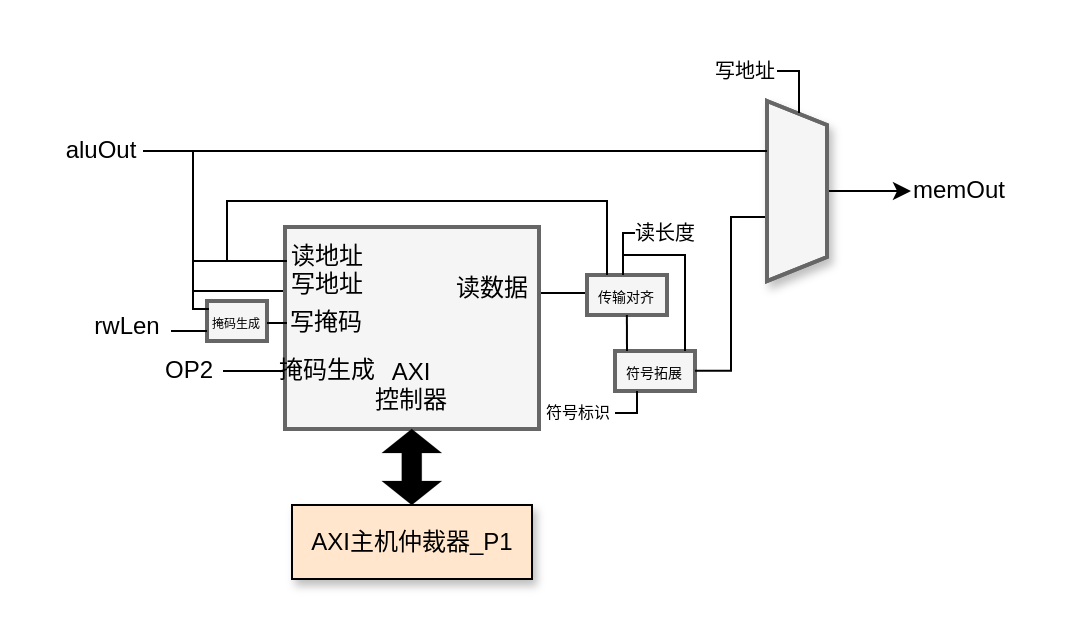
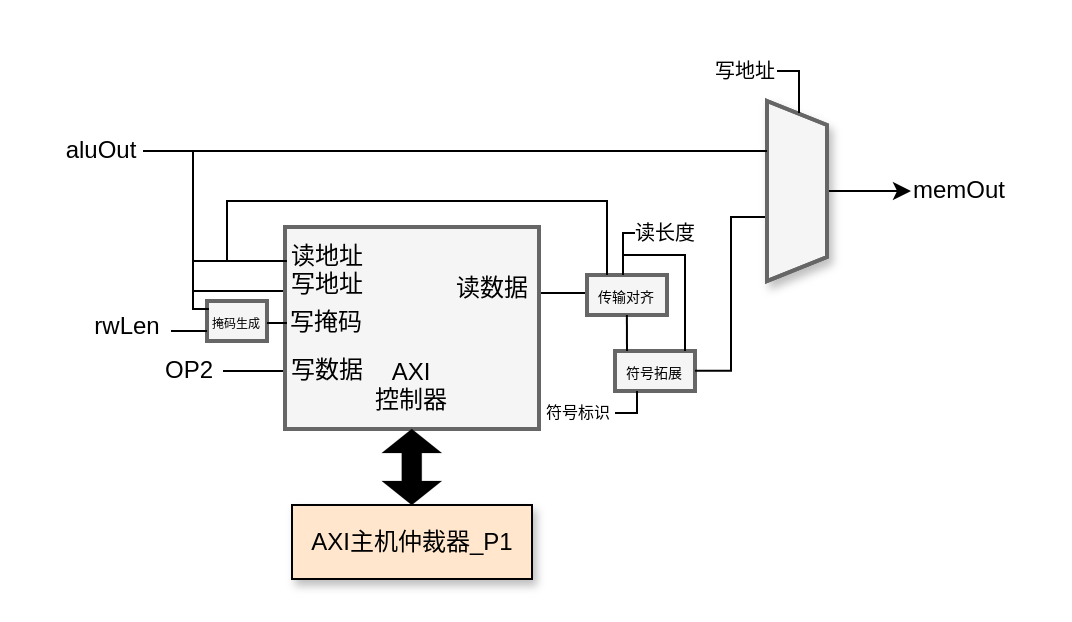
  <mxCell id="0" />
  <mxCell id="1" parent="0" />
  <mxCell id="2" style="edgeStyle=orthogonalEdgeStyle;rounded=0;orthogonalLoop=1;jettySize=auto;html=1;" edge="1" parent="1" source="3"><mxGeometry relative="1" as="geometry"><mxPoint x="455" y="95" as="targetPoint" /></mxGeometry></mxCell>
  <mxCell id="3" value="" style="shape=stencil(7VXRboQgEPwaXhuEWNvHhvb+g9O1klMwwPW8vy+62pwR2rR399bEB3fGGdgdIoQL18geCKNadkD4K2GsOw7cmyy8BbhBrMixPGHJ5lK6HkqPWK0GqBB23poDnFTlZ7nSDVjlR5a/EfoSvhkfLkqjdXBQRrsVc8EHM6l00NIBzSgucp6rB8YR6MMSHXiwSGADuz/b5ndxLZ5uYpvdZ7OLz5cvLaLG9Grj53hoMWMuApI6KFzsZXl4t+aoq+h2ejkewg2x0J35gGRayS4Xdav0hZqtm8yu1D/mv9Svd1/8LC9b4yCVY8A3s5vQxMC5qI2Fb5KoVdvinyG15H9WN8xq4eIjnzSbwCYUb4QJ+AQ=);whiteSpace=wrap;html=1;fillColor=#f5f5f5;strokeColor=#666666;gradientColor=none;rotation=0;shadow=1;strokeWidth=2;align=center;verticalAlign=middle;fontFamily=Helvetica;fontSize=12;fontColor=default;connectable=0;" vertex="1" parent="1"><mxGeometry x="383" y="30" width="30" height="130" as="geometry" /></mxCell>
  <mxCell id="4" value="memOut" style="text;html=1;align=center;verticalAlign=middle;resizable=0;points=[];autosize=1;strokeColor=none;fillColor=none;" vertex="1" parent="1"><mxGeometry x="444" y="80" width="70" height="30" as="geometry" /></mxCell>
  <mxCell id="5" value="" style="endArrow=none;html=1;rounded=0;" edge="1" parent="1"><mxGeometry width="50" height="50" relative="1" as="geometry"><mxPoint x="71" y="75" as="sourcePoint" /><mxPoint x="383" y="75" as="targetPoint" /></mxGeometry></mxCell>
  <mxCell id="6" value="aluOut" style="text;html=1;align=center;verticalAlign=middle;resizable=0;points=[];autosize=1;strokeColor=none;fillColor=none;" vertex="1" parent="1"><mxGeometry x="20" y="60" width="60" height="30" as="geometry" /></mxCell>
  <mxCell id="7" value="&lt;div&gt;&lt;br&gt;&lt;/div&gt;&lt;div&gt;&lt;br&gt;&lt;/div&gt;&lt;div&gt;&lt;br&gt;&lt;/div&gt;&lt;div&gt;&lt;br&gt;&lt;/div&gt;AXI&lt;div&gt;控制器&lt;/div&gt;" style="whiteSpace=wrap;html=1;fillColor=#f5f5f5;strokeColor=#666666;gradientColor=none;rotation=0;shadow=0;strokeWidth=2;align=center;verticalAlign=middle;fontFamily=Helvetica;fontSize=12;fontColor=default;textShadow=0;" vertex="1" parent="1"><mxGeometry x="142" y="113" width="127" height="101" as="geometry" /></mxCell>
- <mxCell id="8" value="读地址&lt;div&gt;写地址&lt;/div&gt;&lt;div&gt;&lt;br&gt;&lt;/div&gt;&lt;div&gt;&lt;br&gt;&lt;/div&gt;&lt;div&gt;掩码生成&lt;/div&gt;" style="text;html=1;align=center;verticalAlign=middle;resizable=1;points=[];autosize=0;strokeColor=none;fillColor=none;movable=1;rotatable=1;deletable=1;editable=1;locked=0;connectable=0;" vertex="1" parent="1"><mxGeometry x="133" y="110" width="60" height="91" as="geometry" /></mxCell>
+ <mxCell id="8" value="读地址&lt;div&gt;写地址&lt;/div&gt;&lt;div&gt;&lt;br&gt;&lt;/div&gt;&lt;div&gt;&lt;br&gt;&lt;/div&gt;&lt;div&gt;写数据&lt;/div&gt;" style="text;html=1;align=center;verticalAlign=middle;resizable=1;points=[];autosize=0;strokeColor=none;fillColor=none;movable=1;rotatable=1;deletable=1;editable=1;locked=0;connectable=0;" vertex="1" parent="1"><mxGeometry x="133" y="110" width="60" height="91" as="geometry" /></mxCell>
  <mxCell id="9" value="" style="shape=flexArrow;endArrow=classic;startArrow=block;html=1;rounded=0;entryX=0.5;entryY=1;entryDx=0;entryDy=0;fillColor=#000000;elbow=vertical;strokeWidth=0;targetPerimeterSpacing=0;startFill=0;startSize=4;endSize=4;" edge="1" parent="1"><mxGeometry width="100" height="100" relative="1" as="geometry"><mxPoint x="205.38" y="252" as="sourcePoint" /><mxPoint x="205.38" y="214" as="targetPoint" /></mxGeometry></mxCell>
  <mxCell id="10" value="AXI主机仲裁器_P1" style="rounded=0;whiteSpace=wrap;html=1;shadow=1;fillColor=#ffe6cc;" vertex="1" parent="1"><mxGeometry x="145.5" y="252" width="120" height="37" as="geometry" /></mxCell>
  <mxCell id="11" value="" style="group" vertex="1" connectable="0" parent="1"><mxGeometry x="69" y="170" width="72" height="30" as="geometry" /></mxCell>
  <mxCell id="12" value="" style="endArrow=none;html=1;rounded=0;" edge="1" parent="11"><mxGeometry width="50" height="50" relative="1" as="geometry"><mxPoint x="42" y="15" as="sourcePoint" /><mxPoint x="72" y="15" as="targetPoint" /></mxGeometry></mxCell>
  <mxCell id="13" value="OP2" style="text;html=1;align=center;verticalAlign=middle;resizable=0;points=[];autosize=1;strokeColor=none;fillColor=none;" vertex="1" parent="11"><mxGeometry width="50" height="30" as="geometry" /></mxCell>
  <mxCell id="14" value="&lt;font style=&quot;font-size: 6px;&quot;&gt;掩码生成&lt;/font&gt;" style="whiteSpace=wrap;html=1;fillColor=#f5f5f5;strokeColor=#666666;gradientColor=none;rotation=0;shadow=0;strokeWidth=2;align=center;verticalAlign=middle;fontFamily=Helvetica;fontSize=12;fontColor=default;textShadow=0;connectable=0;" vertex="1" parent="1"><mxGeometry x="103" y="150" width="30" height="20" as="geometry" /></mxCell>
  <mxCell id="15" value="" style="group" vertex="1" connectable="0" parent="1"><mxGeometry x="96" y="75" width="30" height="71" as="geometry" /></mxCell>
  <mxCell id="16" value="" style="edgeStyle=elbowEdgeStyle;orthogonalLoop=1;jettySize=auto;html=1;rounded=0;endArrow=none;endFill=0;" edge="1" parent="15"><mxGeometry width="100" relative="1" as="geometry"><mxPoint x="4" as="sourcePoint" /><mxPoint x="47" y="55" as="targetPoint" /><Array as="points"><mxPoint y="25" /></Array></mxGeometry></mxCell>
  <mxCell id="17" value="" style="endArrow=none;html=1;rounded=0;edgeStyle=elbowEdgeStyle;" edge="1" parent="15"><mxGeometry width="50" height="50" relative="1" as="geometry"><mxPoint y="55" as="sourcePoint" /><mxPoint x="45" y="70" as="targetPoint" /><Array as="points"><mxPoint y="65" /></Array></mxGeometry></mxCell>
  <mxCell id="18" value="" style="endArrow=none;html=1;rounded=0;edgeStyle=elbowEdgeStyle;" edge="1" parent="1"><mxGeometry width="50" height="50" relative="1" as="geometry"><mxPoint x="104" y="154" as="sourcePoint" /><mxPoint x="96" y="145" as="targetPoint" /><Array as="points"><mxPoint x="96" y="149" /></Array></mxGeometry></mxCell>
  <mxCell id="19" value="" style="endArrow=none;html=1;rounded=0;" edge="1" parent="1"><mxGeometry width="50" height="50" relative="1" as="geometry"><mxPoint x="133" y="161" as="sourcePoint" /><mxPoint x="143" y="161" as="targetPoint" /></mxGeometry></mxCell>
  <mxCell id="20" value="" style="endArrow=none;html=1;rounded=0;" edge="1" parent="1"><mxGeometry width="50" height="50" relative="1" as="geometry"><mxPoint x="103" y="165" as="sourcePoint" /><mxPoint x="85" y="165" as="targetPoint" /></mxGeometry></mxCell>
  <mxCell id="21" value="rwLen" style="text;html=1;align=center;verticalAlign=middle;resizable=0;points=[];autosize=1;strokeColor=none;fillColor=none;" vertex="1" parent="1"><mxGeometry x="33" y="148" width="60" height="30" as="geometry" /></mxCell>
  <mxCell id="22" value="&lt;span style=&quot;color: rgb(0, 0, 0); font-family: Helvetica; font-size: 12px; font-style: normal; font-variant-ligatures: normal; font-variant-caps: normal; font-weight: 400; letter-spacing: normal; orphans: 2; text-align: center; text-indent: 0px; text-transform: none; widows: 2; word-spacing: 0px; -webkit-text-stroke-width: 0px; white-space: nowrap; text-decoration-thickness: initial; text-decoration-style: initial; text-decoration-color: initial; float: none; display: inline !important;&quot;&gt;写掩码&lt;/span&gt;" style="text;whiteSpace=wrap;html=1;" vertex="1" parent="1"><mxGeometry x="143" y="147" width="40" height="10" as="geometry" /></mxCell>
  <mxCell id="23" value="&lt;font style=&quot;font-size: 7px;&quot;&gt;符号拓展&lt;/font&gt;" style="whiteSpace=wrap;html=1;fillColor=#f5f5f5;strokeColor=#666666;gradientColor=none;rotation=0;shadow=0;strokeWidth=2;align=center;verticalAlign=middle;fontFamily=Helvetica;fontSize=12;fontColor=default;textShadow=0;connectable=0;" vertex="1" parent="1"><mxGeometry x="307" y="175" width="40" height="20" as="geometry" /></mxCell>
  <mxCell id="24" value="&lt;span style=&quot;font-size: 7px;&quot;&gt;传输对齐&lt;/span&gt;" style="whiteSpace=wrap;html=1;fillColor=#f5f5f5;strokeColor=#666666;gradientColor=none;rotation=0;shadow=0;strokeWidth=2;align=center;verticalAlign=middle;fontFamily=Helvetica;fontSize=12;fontColor=default;textShadow=0;connectable=0;" vertex="1" parent="1"><mxGeometry x="293" y="137" width="40" height="20" as="geometry" /></mxCell>
  <mxCell id="25" value="" style="endArrow=none;html=1;rounded=0;" edge="1" parent="1"><mxGeometry width="50" height="50" relative="1" as="geometry"><mxPoint x="313" y="175" as="sourcePoint" /><mxPoint x="312.94" y="157" as="targetPoint" /></mxGeometry></mxCell>
  <mxCell id="26" value="" style="endArrow=none;html=1;rounded=0;edgeStyle=elbowEdgeStyle;" edge="1" parent="1"><mxGeometry width="50" height="50" relative="1" as="geometry"><mxPoint x="347" y="184.93" as="sourcePoint" /><mxPoint x="382" y="108" as="targetPoint" /></mxGeometry></mxCell>
  <mxCell id="27" value="" style="group" vertex="1" connectable="0" parent="1"><mxGeometry x="225.5" y="130" width="66.5" height="16" as="geometry" /></mxCell>
  <mxCell id="28" value="&lt;span style=&quot;color: rgb(0, 0, 0); font-family: Helvetica; font-size: 12px; font-style: normal; font-variant-ligatures: normal; font-variant-caps: normal; font-weight: 400; letter-spacing: normal; orphans: 2; text-align: center; text-indent: 0px; text-transform: none; widows: 2; word-spacing: 0px; -webkit-text-stroke-width: 0px; white-space: nowrap; text-decoration-thickness: initial; text-decoration-style: initial; text-decoration-color: initial; float: none; display: inline !important;&quot;&gt;读数据&lt;/span&gt;" style="text;whiteSpace=wrap;html=1;" vertex="1" parent="27"><mxGeometry width="40" height="10" as="geometry" /></mxCell>
  <mxCell id="29" value="" style="endArrow=none;html=1;rounded=0;" edge="1" parent="27"><mxGeometry width="50" height="50" relative="1" as="geometry"><mxPoint x="44.5" y="16" as="sourcePoint" /><mxPoint x="66.5" y="16" as="targetPoint" /></mxGeometry></mxCell>
  <mxCell id="30" value="" style="endArrow=none;html=1;rounded=0;edgeStyle=elbowEdgeStyle;elbow=vertical;" edge="1" parent="1"><mxGeometry width="50" height="50" relative="1" as="geometry"><mxPoint x="113" y="130" as="sourcePoint" /><mxPoint x="303" y="137" as="targetPoint" /><Array as="points"><mxPoint x="213" y="100" /></Array></mxGeometry></mxCell>
  <mxCell id="31" value="" style="endArrow=none;html=1;rounded=0;edgeStyle=elbowEdgeStyle;" edge="1" parent="1"><mxGeometry width="50" height="50" relative="1" as="geometry"><mxPoint x="311" y="137" as="sourcePoint" /><mxPoint x="317" y="116" as="targetPoint" /><Array as="points"><mxPoint x="311" y="130" /></Array></mxGeometry></mxCell>
  <mxCell id="32" value="&lt;font style=&quot;font-size: 10px;&quot;&gt;读长度&lt;/font&gt;" style="text;html=1;align=center;verticalAlign=middle;resizable=0;points=[];autosize=1;strokeColor=none;fillColor=none;" vertex="1" parent="1"><mxGeometry x="307" y="101" width="50" height="30" as="geometry" /></mxCell>
  <mxCell id="33" value="" style="endArrow=none;html=1;rounded=0;edgeStyle=elbowEdgeStyle;" edge="1" parent="1"><mxGeometry width="50" height="50" relative="1" as="geometry"><mxPoint x="311" y="127" as="sourcePoint" /><mxPoint x="342" y="175" as="targetPoint" /><Array as="points"><mxPoint x="342" y="151" /></Array></mxGeometry></mxCell>
  <mxCell id="34" value="&lt;font style=&quot;font-size: 8px;&quot;&gt;符号标识&lt;/font&gt;" style="text;html=1;align=center;verticalAlign=middle;whiteSpace=wrap;rounded=0;" vertex="1" parent="1"><mxGeometry x="269" y="200" width="40" height="10" as="geometry" /></mxCell>
  <mxCell id="35" value="" style="endArrow=none;html=1;rounded=0;edgeStyle=elbowEdgeStyle;" edge="1" parent="1"><mxGeometry width="50" height="50" relative="1" as="geometry"><mxPoint x="307" y="206" as="sourcePoint" /><mxPoint x="318" y="195" as="targetPoint" /><Array as="points"><mxPoint x="318" y="200" /></Array></mxGeometry></mxCell>
  <mxCell id="36" value="&lt;font style=&quot;font-size: 10px;&quot;&gt;写地址&lt;/font&gt;" style="text;html=1;align=center;verticalAlign=middle;resizable=0;points=[];autosize=1;strokeColor=none;fillColor=none;" vertex="1" parent="1"><mxGeometry x="347" y="20" width="50" height="30" as="geometry" /></mxCell>
  <mxCell id="37" value="" style="endArrow=none;html=1;rounded=0;edgeStyle=elbowEdgeStyle;" edge="1" parent="1"><mxGeometry width="50" height="50" relative="1" as="geometry"><mxPoint x="399" y="56" as="sourcePoint" /><mxPoint x="388" y="35" as="targetPoint" /><Array as="points"><mxPoint x="399" y="50" /></Array></mxGeometry></mxCell>
